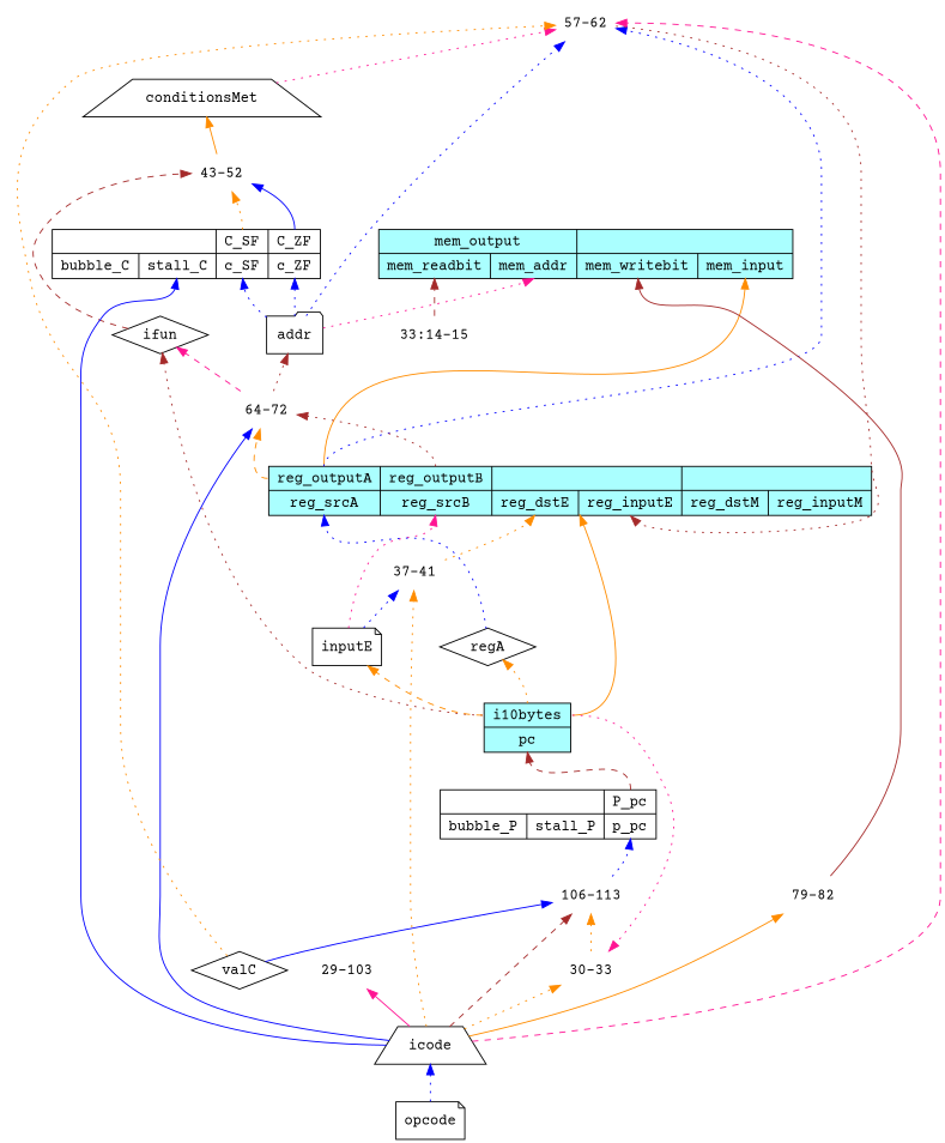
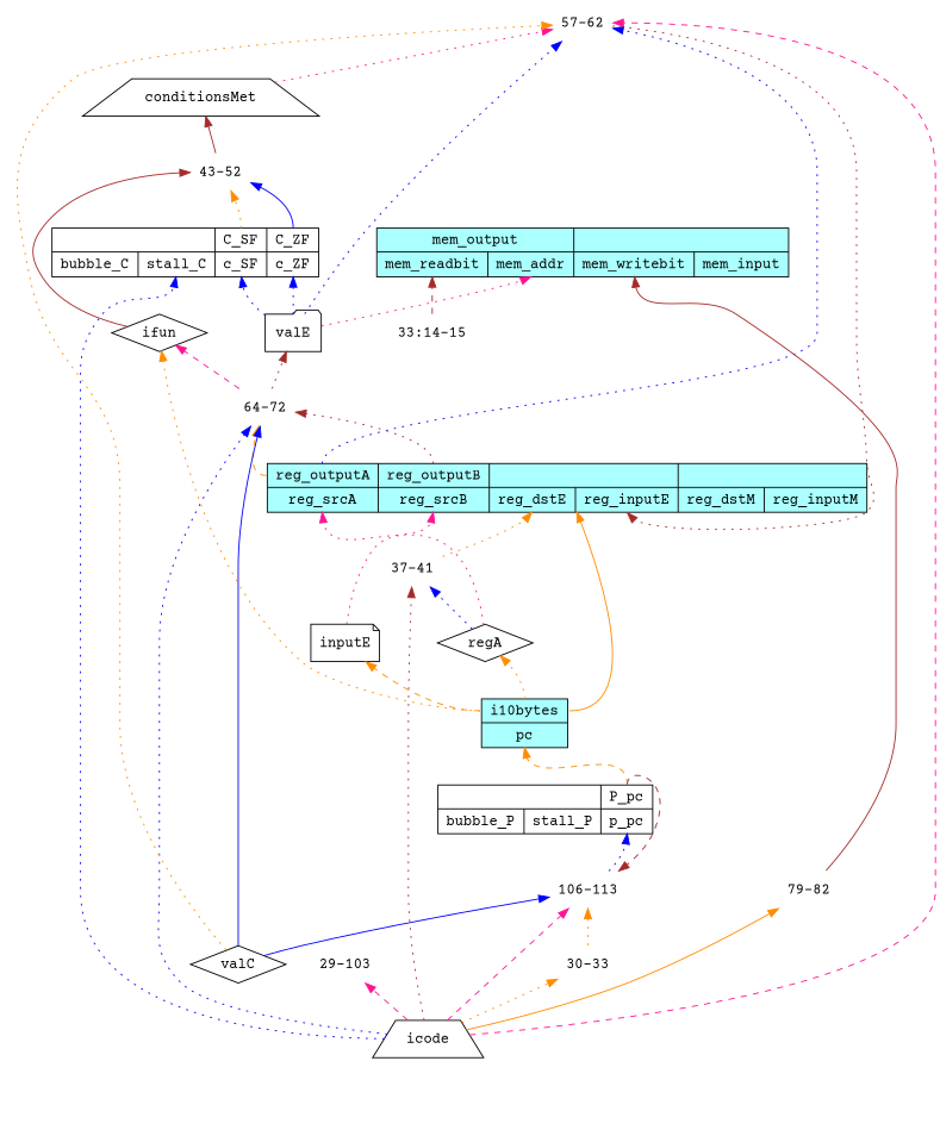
  digraph {
    fontname="Courier Prime"
    rankdir=BT
    node [fontname="Courier Prime" shape=none]
    edge [color=darkorange fontname="Courier Prime" style=dotted]
    n1 [fillcolor="#aaffff" label="{<reg_outputA>reg_outputA|<reg_srcA>reg_srcA}|{<reg_outputB>reg_outputB|<reg_srcB>reg_srcB}|{|{<reg_dstE>reg_dstE|<reg_inputE>reg_inputE}}|{|{<reg_dstM>reg_dstM|<reg_inputM>reg_inputM}}" shape=record style=filled]
    n2 [fillcolor="#aaffff" label="{<mem_output>mem_output|{<mem_readbit>mem_readbit|<mem_addr>mem_addr}}|{|{<mem_writebit>mem_writebit|<mem_input>mem_input}}" shape=record style=filled]
    n3 [label="57-62"]
    n4 [label="64-72"]
    ifun [shape=diamond]
-   valE [shape=folder label=addr]
+   valE [shape=folder]
    n7 [fillcolor="#aaffff" label="{<i10bytes>i10bytes|<pc>pc}" shape=record style=filled]
    n8 [label="30-33"]
    n9 [label=inputE shape=note]
    regA [shape=diamond]
-   opcode [shape=note]
    icode [shape=trapezium]
    n13 [label="43-52"]
    n14 [label="106-113"]
    n15 [label="37-41"]
    n16 [label="{|{<bubble_P>bubble_P|<stall_P>stall_P}}|{<P_pc>P_pc|<p_pc>p_pc}" shape=record]
    n17 [label="{|{<bubble_C>bubble_C|<stall_C>stall_C}}|{<C_SF>C_SF|<c_SF>c_SF}|{<C_ZF>C_ZF|<c_ZF>c_ZF}" shape=record]
    conditionsMet [shape=trapezium]
    n19 [label="79-82"]
    n20 [label="29-103"]
    valC [shape=diamond]
    n22 [label="33:14-15"]
-   n1 -> n2 [headport=mem_input style=solid tailport=reg_outputA]
    n1 -> n3 [color=blue tailport=reg_outputA]
    n1 -> n4 [style=dashed tailport=reg_outputA]
    n1 -> n4 [color=brown tailport=reg_outputB]
    n3 -> n1 [color=brown headport=reg_inputE]
    n4 -> ifun [color=deeppink style=dashed]
    n4 -> valE [color=brown]
-   ifun -> n13 [color=brown style=dashed]
+   ifun -> n13 [color=brown style=solid]
    valE -> n2 [color=deeppink headport=mem_addr]
    valE -> n3 [color=blue]
    valE -> n17 [color=blue headport=c_ZF]
    valE -> n17 [color=blue headport=c_SF]
    n7 -> n1 [style=solid tailport=i10bytes]
-   n7 -> ifun [color=brown tailport=i10bytes]
-   n7 -> n8 [color=deeppink tailport=i10bytes]
+   n7 -> ifun [tailport=i10bytes]
    n7 -> n9 [style=dashed tailport=i10bytes]
    n7 -> regA [tailport=i10bytes]
    n8 -> n14
    n9 -> n1 [color=deeppink headport=reg_srcB]
-   n9 -> n15 [color=blue]
-   regA -> n1 [color=blue headport=reg_srcA]
-   opcode -> icode [color=blue]
+   regA -> n15 [color=blue]
+   regA -> n1 [color=deeppink headport=reg_srcA]
    icode -> n3 [color=deeppink style=dashed]
-   icode -> n4 [color=blue style=solid]
+   icode -> n4 [color=blue]
    icode -> n8
-   icode -> n14 [color=brown style=dashed]
-   icode -> n15
-   icode -> n17 [color=blue headport=stall_C style=solid]
+   icode -> n14 [color=deeppink style=dashed]
+   icode -> n15 [color=brown]
+   icode -> n17 [color=blue headport=stall_C]
    icode -> n19 [style=solid]
-   icode -> n20 [color=deeppink style=solid]
-   n13 -> conditionsMet [style=solid]
+   icode -> n20 [color=deeppink style=dashed]
+   n13 -> conditionsMet [color=brown style=solid]
    n14 -> n16 [color=blue headport=p_pc]
    n15 -> n1 [headport=reg_dstE]
-   n16 -> n7 [color=brown headport=pc style=dashed tailport=P_pc]
+   n16 -> n7 [headport=pc style=dashed tailport=P_pc]
+   n16 -> n14 [color=brown style=dashed tailport=P_pc]
    n17 -> n13 [tailport=C_SF]
    n17 -> n13 [color=blue style=solid tailport=C_ZF]
    conditionsMet -> n3 [color=deeppink]
    n19 -> n2 [color=brown headport=mem_writebit style=solid]
    valC -> n3
+   valC -> n4 [color=blue style=solid]
    valC -> n14 [color=blue style=solid]
    n22 -> n2 [color=brown headport=mem_readbit style=dashed]
  }
